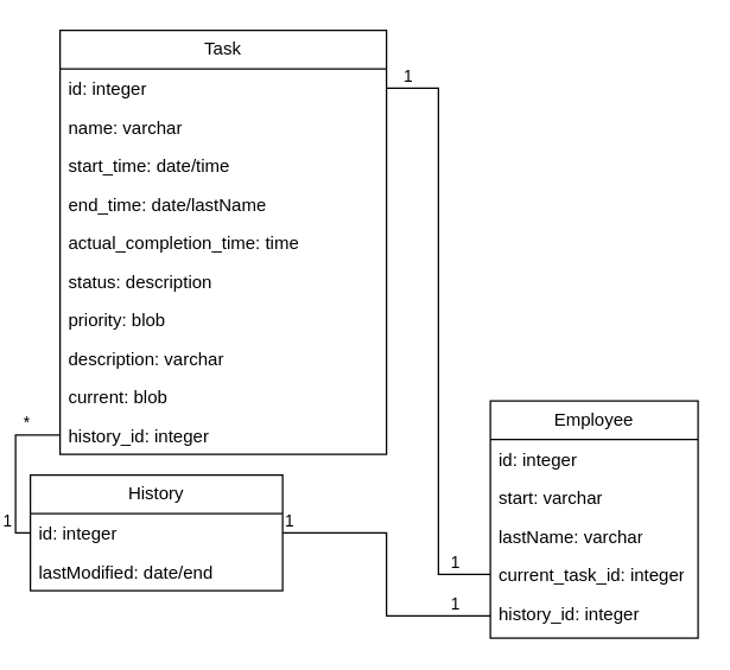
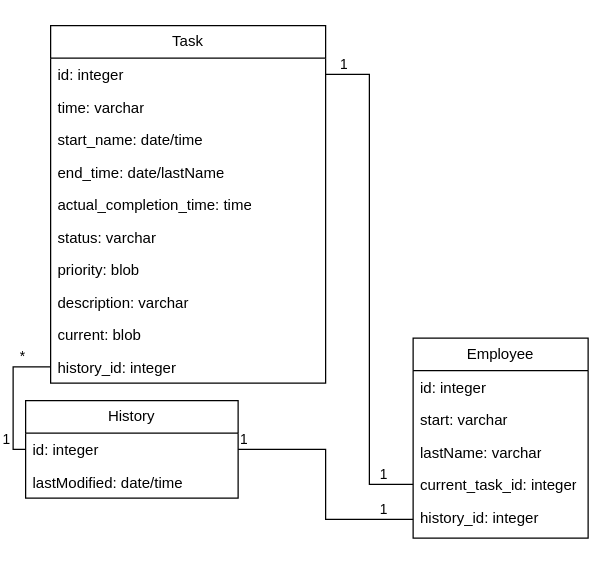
  <mxCell id="0" />
  <mxCell id="1" parent="0" />
  <mxCell id="2" value="Employee" style="swimlane;fontStyle=0;childLayout=stackLayout;horizontal=1;startSize=26;fillColor=none;horizontalStack=0;resizeParent=1;resizeParentMax=0;resizeLast=0;collapsible=1;marginBottom=0;whiteSpace=wrap;html=1;" parent="1" vertex="1"><mxGeometry x="330" y="270" width="140" height="160" as="geometry" /></mxCell>
  <mxCell id="3" value="id: integer" style="text;strokeColor=none;fillColor=none;align=left;verticalAlign=top;spacingLeft=4;spacingRight=4;overflow=hidden;rotatable=0;points=[[0,0.5],[1,0.5]];portConstraint=eastwest;whiteSpace=wrap;html=1;" parent="2" vertex="1"><mxGeometry y="26" width="140" height="26" as="geometry" /></mxCell>
  <mxCell id="4" value="start: varchar" style="text;strokeColor=none;fillColor=none;align=left;verticalAlign=top;spacingLeft=4;spacingRight=4;overflow=hidden;rotatable=0;points=[[0,0.5],[1,0.5]];portConstraint=eastwest;whiteSpace=wrap;html=1;" parent="2" vertex="1"><mxGeometry y="52" width="140" height="26" as="geometry" /></mxCell>
  <mxCell id="5" value="lastName: varchar" style="text;strokeColor=none;fillColor=none;align=left;verticalAlign=top;spacingLeft=4;spacingRight=4;overflow=hidden;rotatable=0;points=[[0,0.5],[1,0.5]];portConstraint=eastwest;whiteSpace=wrap;html=1;" parent="2" vertex="1"><mxGeometry y="78" width="140" height="26" as="geometry" /></mxCell>
  <mxCell id="6" value="current_task_id: integer" style="text;strokeColor=none;fillColor=none;align=left;verticalAlign=top;spacingLeft=4;spacingRight=4;overflow=hidden;rotatable=0;points=[[0,0.5],[1,0.5]];portConstraint=eastwest;whiteSpace=wrap;html=1;" parent="2" vertex="1"><mxGeometry y="104" width="140" height="26" as="geometry" /></mxCell>
  <mxCell id="7" value="history_id: integer" style="text;strokeColor=none;fillColor=none;align=left;verticalAlign=top;spacingLeft=4;spacingRight=4;overflow=hidden;rotatable=0;points=[[0,0.5],[1,0.5]];portConstraint=eastwest;whiteSpace=wrap;html=1;" parent="2" vertex="1"><mxGeometry y="130" width="140" height="30" as="geometry" /></mxCell>
  <mxCell id="8" value="Task" style="swimlane;fontStyle=0;childLayout=stackLayout;horizontal=1;startSize=26;fillColor=none;horizontalStack=0;resizeParent=1;resizeParentMax=0;resizeLast=0;collapsible=1;marginBottom=0;whiteSpace=wrap;html=1;" parent="1" vertex="1"><mxGeometry x="40" y="20" width="220" height="286" as="geometry" /></mxCell>
  <mxCell id="9" value="id: integer" style="text;strokeColor=none;fillColor=none;align=left;verticalAlign=top;spacingLeft=4;spacingRight=4;overflow=hidden;rotatable=0;points=[[0,0.5],[1,0.5]];portConstraint=eastwest;whiteSpace=wrap;html=1;" parent="8" vertex="1"><mxGeometry y="26" width="220" height="26" as="geometry" /></mxCell>
- <mxCell id="10" value="name: varchar" style="text;strokeColor=none;fillColor=none;align=left;verticalAlign=top;spacingLeft=4;spacingRight=4;overflow=hidden;rotatable=0;points=[[0,0.5],[1,0.5]];portConstraint=eastwest;whiteSpace=wrap;html=1;" parent="8" vertex="1"><mxGeometry y="52" width="220" height="26" as="geometry" /></mxCell>
- <mxCell id="11" value="start_time: date/time" style="text;strokeColor=none;fillColor=none;align=left;verticalAlign=top;spacingLeft=4;spacingRight=4;overflow=hidden;rotatable=0;points=[[0,0.5],[1,0.5]];portConstraint=eastwest;whiteSpace=wrap;html=1;" parent="8" vertex="1"><mxGeometry y="78" width="220" height="26" as="geometry" /></mxCell>
+ <mxCell id="10" value="time: varchar" style="text;strokeColor=none;fillColor=none;align=left;verticalAlign=top;spacingLeft=4;spacingRight=4;overflow=hidden;rotatable=0;points=[[0,0.5],[1,0.5]];portConstraint=eastwest;whiteSpace=wrap;html=1;" parent="8" vertex="1"><mxGeometry y="52" width="220" height="26" as="geometry" /></mxCell>
+ <mxCell id="11" value="start_name: date/time" style="text;strokeColor=none;fillColor=none;align=left;verticalAlign=top;spacingLeft=4;spacingRight=4;overflow=hidden;rotatable=0;points=[[0,0.5],[1,0.5]];portConstraint=eastwest;whiteSpace=wrap;html=1;" parent="8" vertex="1"><mxGeometry y="78" width="220" height="26" as="geometry" /></mxCell>
  <mxCell id="12" value="end_time: date/lastName" style="text;strokeColor=none;fillColor=none;align=left;verticalAlign=top;spacingLeft=4;spacingRight=4;overflow=hidden;rotatable=0;points=[[0,0.5],[1,0.5]];portConstraint=eastwest;whiteSpace=wrap;html=1;" parent="8" vertex="1"><mxGeometry y="104" width="220" height="26" as="geometry" /></mxCell>
  <mxCell id="13" value="actual_completion_time: time" style="text;strokeColor=none;fillColor=none;align=left;verticalAlign=top;spacingLeft=4;spacingRight=4;overflow=hidden;rotatable=0;points=[[0,0.5],[1,0.5]];portConstraint=eastwest;whiteSpace=wrap;html=1;" parent="8" vertex="1"><mxGeometry y="130" width="220" height="26" as="geometry" /></mxCell>
- <mxCell id="14" value="status: description" style="text;strokeColor=none;fillColor=none;align=left;verticalAlign=top;spacingLeft=4;spacingRight=4;overflow=hidden;rotatable=0;points=[[0,0.5],[1,0.5]];portConstraint=eastwest;whiteSpace=wrap;html=1;" parent="8" vertex="1"><mxGeometry y="156" width="220" height="26" as="geometry" /></mxCell>
+ <mxCell id="14" value="status: varchar" style="text;strokeColor=none;fillColor=none;align=left;verticalAlign=top;spacingLeft=4;spacingRight=4;overflow=hidden;rotatable=0;points=[[0,0.5],[1,0.5]];portConstraint=eastwest;whiteSpace=wrap;html=1;" parent="8" vertex="1"><mxGeometry y="156" width="220" height="26" as="geometry" /></mxCell>
  <mxCell id="15" value="priority: blob" style="text;strokeColor=none;fillColor=none;align=left;verticalAlign=top;spacingLeft=4;spacingRight=4;overflow=hidden;rotatable=0;points=[[0,0.5],[1,0.5]];portConstraint=eastwest;whiteSpace=wrap;html=1;" parent="8" vertex="1"><mxGeometry y="182" width="220" height="26" as="geometry" /></mxCell>
  <mxCell id="16" value="description: varchar" style="text;strokeColor=none;fillColor=none;align=left;verticalAlign=top;spacingLeft=4;spacingRight=4;overflow=hidden;rotatable=0;points=[[0,0.5],[1,0.5]];portConstraint=eastwest;whiteSpace=wrap;html=1;" parent="8" vertex="1"><mxGeometry y="208" width="220" height="26" as="geometry" /></mxCell>
  <mxCell id="17" value="current: blob" style="text;strokeColor=none;fillColor=none;align=left;verticalAlign=top;spacingLeft=4;spacingRight=4;overflow=hidden;rotatable=0;points=[[0,0.5],[1,0.5]];portConstraint=eastwest;whiteSpace=wrap;html=1;" parent="8" vertex="1"><mxGeometry y="234" width="220" height="26" as="geometry" /></mxCell>
  <mxCell id="18" value="history_id: integer" style="text;strokeColor=none;fillColor=none;align=left;verticalAlign=top;spacingLeft=4;spacingRight=4;overflow=hidden;rotatable=0;points=[[0,0.5],[1,0.5]];portConstraint=eastwest;whiteSpace=wrap;html=1;" parent="8" vertex="1"><mxGeometry y="260" width="220" height="26" as="geometry" /></mxCell>
  <mxCell id="19" value="History" style="swimlane;fontStyle=0;childLayout=stackLayout;horizontal=1;startSize=26;fillColor=none;horizontalStack=0;resizeParent=1;resizeParentMax=0;resizeLast=0;collapsible=1;marginBottom=0;whiteSpace=wrap;html=1;" parent="1" vertex="1"><mxGeometry x="20" y="320" width="170" height="78" as="geometry" /></mxCell>
  <mxCell id="20" value="id: integer" style="text;strokeColor=none;fillColor=none;align=left;verticalAlign=top;spacingLeft=4;spacingRight=4;overflow=hidden;rotatable=0;points=[[0,0.5],[1,0.5]];portConstraint=eastwest;whiteSpace=wrap;html=1;" parent="19" vertex="1"><mxGeometry y="26" width="170" height="26" as="geometry" /></mxCell>
- <mxCell id="21" value="lastModified: date/end" style="text;strokeColor=none;fillColor=none;align=left;verticalAlign=top;spacingLeft=4;spacingRight=4;overflow=hidden;rotatable=0;points=[[0,0.5],[1,0.5]];portConstraint=eastwest;whiteSpace=wrap;html=1;" parent="19" vertex="1"><mxGeometry y="52" width="170" height="26" as="geometry" /></mxCell>
+ <mxCell id="21" value="lastModified: date/time" style="text;strokeColor=none;fillColor=none;align=left;verticalAlign=top;spacingLeft=4;spacingRight=4;overflow=hidden;rotatable=0;points=[[0,0.5],[1,0.5]];portConstraint=eastwest;whiteSpace=wrap;html=1;" parent="19" vertex="1"><mxGeometry y="52" width="170" height="26" as="geometry" /></mxCell>
  <mxCell id="22" value="" style="endArrow=none;html=1;edgeStyle=orthogonalEdgeStyle;rounded=0;exitX=1;exitY=0.5;exitDx=0;exitDy=0;entryX=0;entryY=0.5;entryDx=0;entryDy=0;" parent="1" source="20" target="7" edge="1"><mxGeometry relative="1" as="geometry"><mxPoint x="240" y="360" as="sourcePoint" /><mxPoint x="400" y="360" as="targetPoint" /></mxGeometry></mxCell>
  <mxCell id="23" value="1" style="edgeLabel;resizable=0;html=1;align=left;verticalAlign=bottom;" parent="22" connectable="0" vertex="1"><mxGeometry x="-1" relative="1" as="geometry" /></mxCell>
  <mxCell id="24" value="1" style="edgeLabel;resizable=0;html=1;align=right;verticalAlign=bottom;" parent="22" connectable="0" vertex="1"><mxGeometry x="1" relative="1" as="geometry"><mxPoint x="-20" as="offset" /></mxGeometry></mxCell>
  <mxCell id="25" value="" style="endArrow=none;html=1;edgeStyle=orthogonalEdgeStyle;rounded=0;exitX=1;exitY=0.5;exitDx=0;exitDy=0;entryX=0;entryY=0.5;entryDx=0;entryDy=0;" parent="1" source="9" target="6" edge="1"><mxGeometry relative="1" as="geometry"><mxPoint x="329.51" y="100" as="sourcePoint" /><mxPoint x="290" y="290" as="targetPoint" /></mxGeometry></mxCell>
  <mxCell id="26" value="1" style="edgeLabel;resizable=0;html=1;align=left;verticalAlign=bottom;" parent="25" connectable="0" vertex="1"><mxGeometry x="-1" relative="1" as="geometry"><mxPoint x="10" as="offset" /></mxGeometry></mxCell>
  <mxCell id="27" value="1" style="edgeLabel;resizable=0;html=1;align=right;verticalAlign=bottom;" parent="25" connectable="0" vertex="1"><mxGeometry x="1" relative="1" as="geometry"><mxPoint x="-20" as="offset" /></mxGeometry></mxCell>
  <mxCell id="28" value="" style="endArrow=none;html=1;edgeStyle=orthogonalEdgeStyle;rounded=0;exitX=0;exitY=0.5;exitDx=0;exitDy=0;entryX=0;entryY=0.5;entryDx=0;entryDy=0;" parent="1" source="20" target="18" edge="1"><mxGeometry relative="1" as="geometry"><mxPoint x="-190" y="232" as="sourcePoint" /><mxPoint x="-50" y="318" as="targetPoint" /></mxGeometry></mxCell>
  <mxCell id="29" value="1" style="edgeLabel;resizable=0;html=1;align=left;verticalAlign=bottom;" parent="28" connectable="0" vertex="1"><mxGeometry x="-1" relative="1" as="geometry"><mxPoint x="-20" as="offset" /></mxGeometry></mxCell>
  <mxCell id="30" value="*" style="edgeLabel;resizable=0;html=1;align=right;verticalAlign=bottom;" parent="28" connectable="0" vertex="1"><mxGeometry x="1" relative="1" as="geometry"><mxPoint x="-20" as="offset" /></mxGeometry></mxCell>
